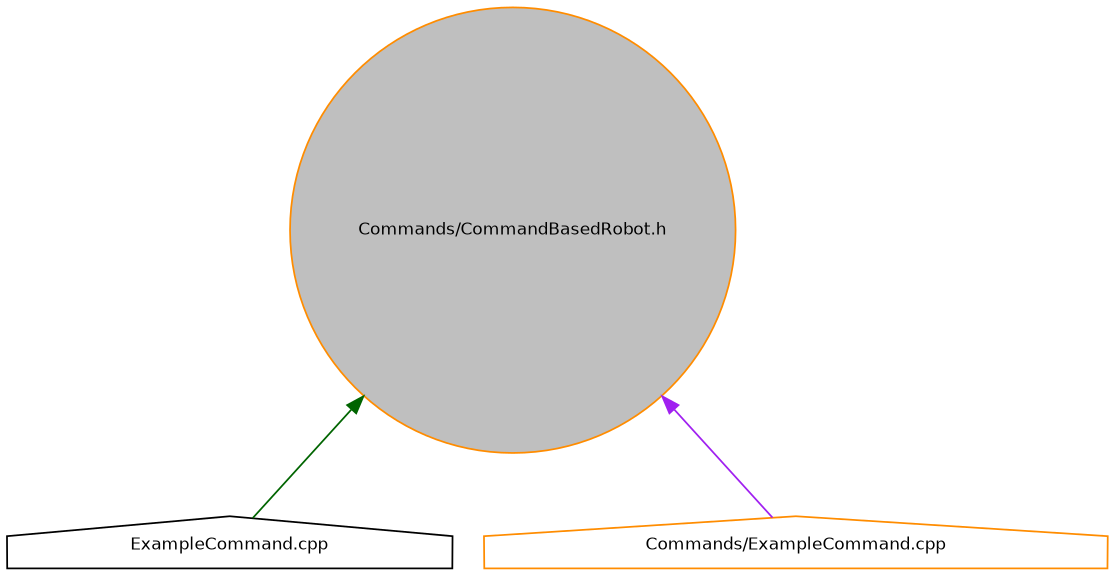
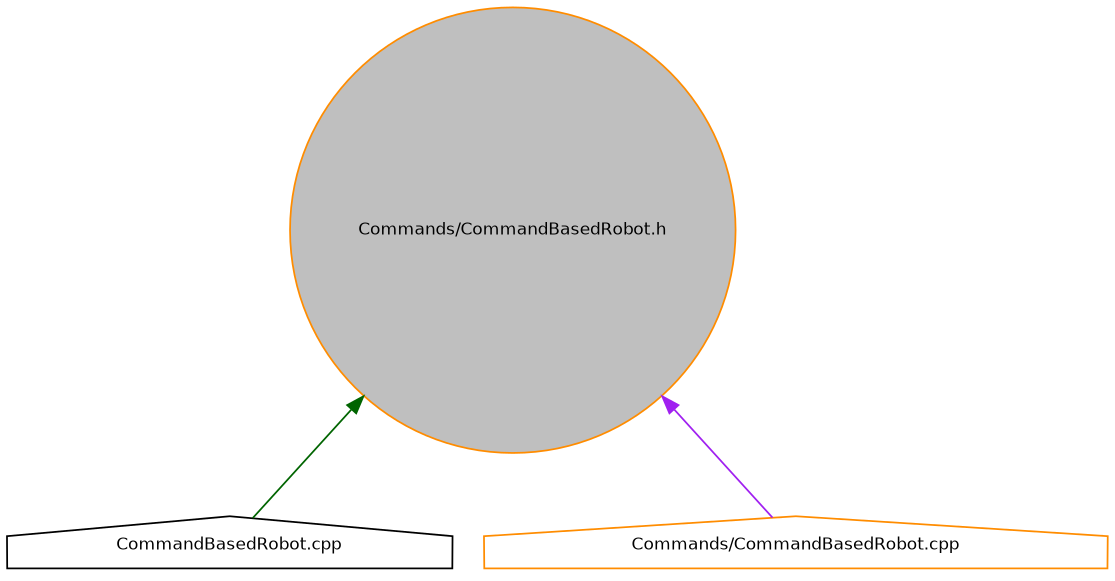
  digraph {
    node [color=darkorange fillcolor=white fontname=Helvetica fontsize=10 shape=house style=filled]
    edge [dir=back fontname=Helvetica fontsize=10 labelfontname=Helvetica labelfontsize=10 style=solid]
    n1 [fillcolor=grey75 fontcolor=black height=0.2 label="Commands/CommandBasedRobot.h" shape=circle width=0.4]
-   n2 [color=black height=0.2 label="ExampleCommand.cpp" width=0.4]
-   n3 [height=0.2 label="Commands/ExampleCommand.cpp" width=0.4]
+   n2 [color=black height=0.2 label="CommandBasedRobot.cpp" width=0.4]
+   n3 [height=0.2 label="Commands/CommandBasedRobot.cpp" width=0.4]
    n1 -> n2 [color=darkgreen]
    n1 -> n3 [color=purple]
  }
